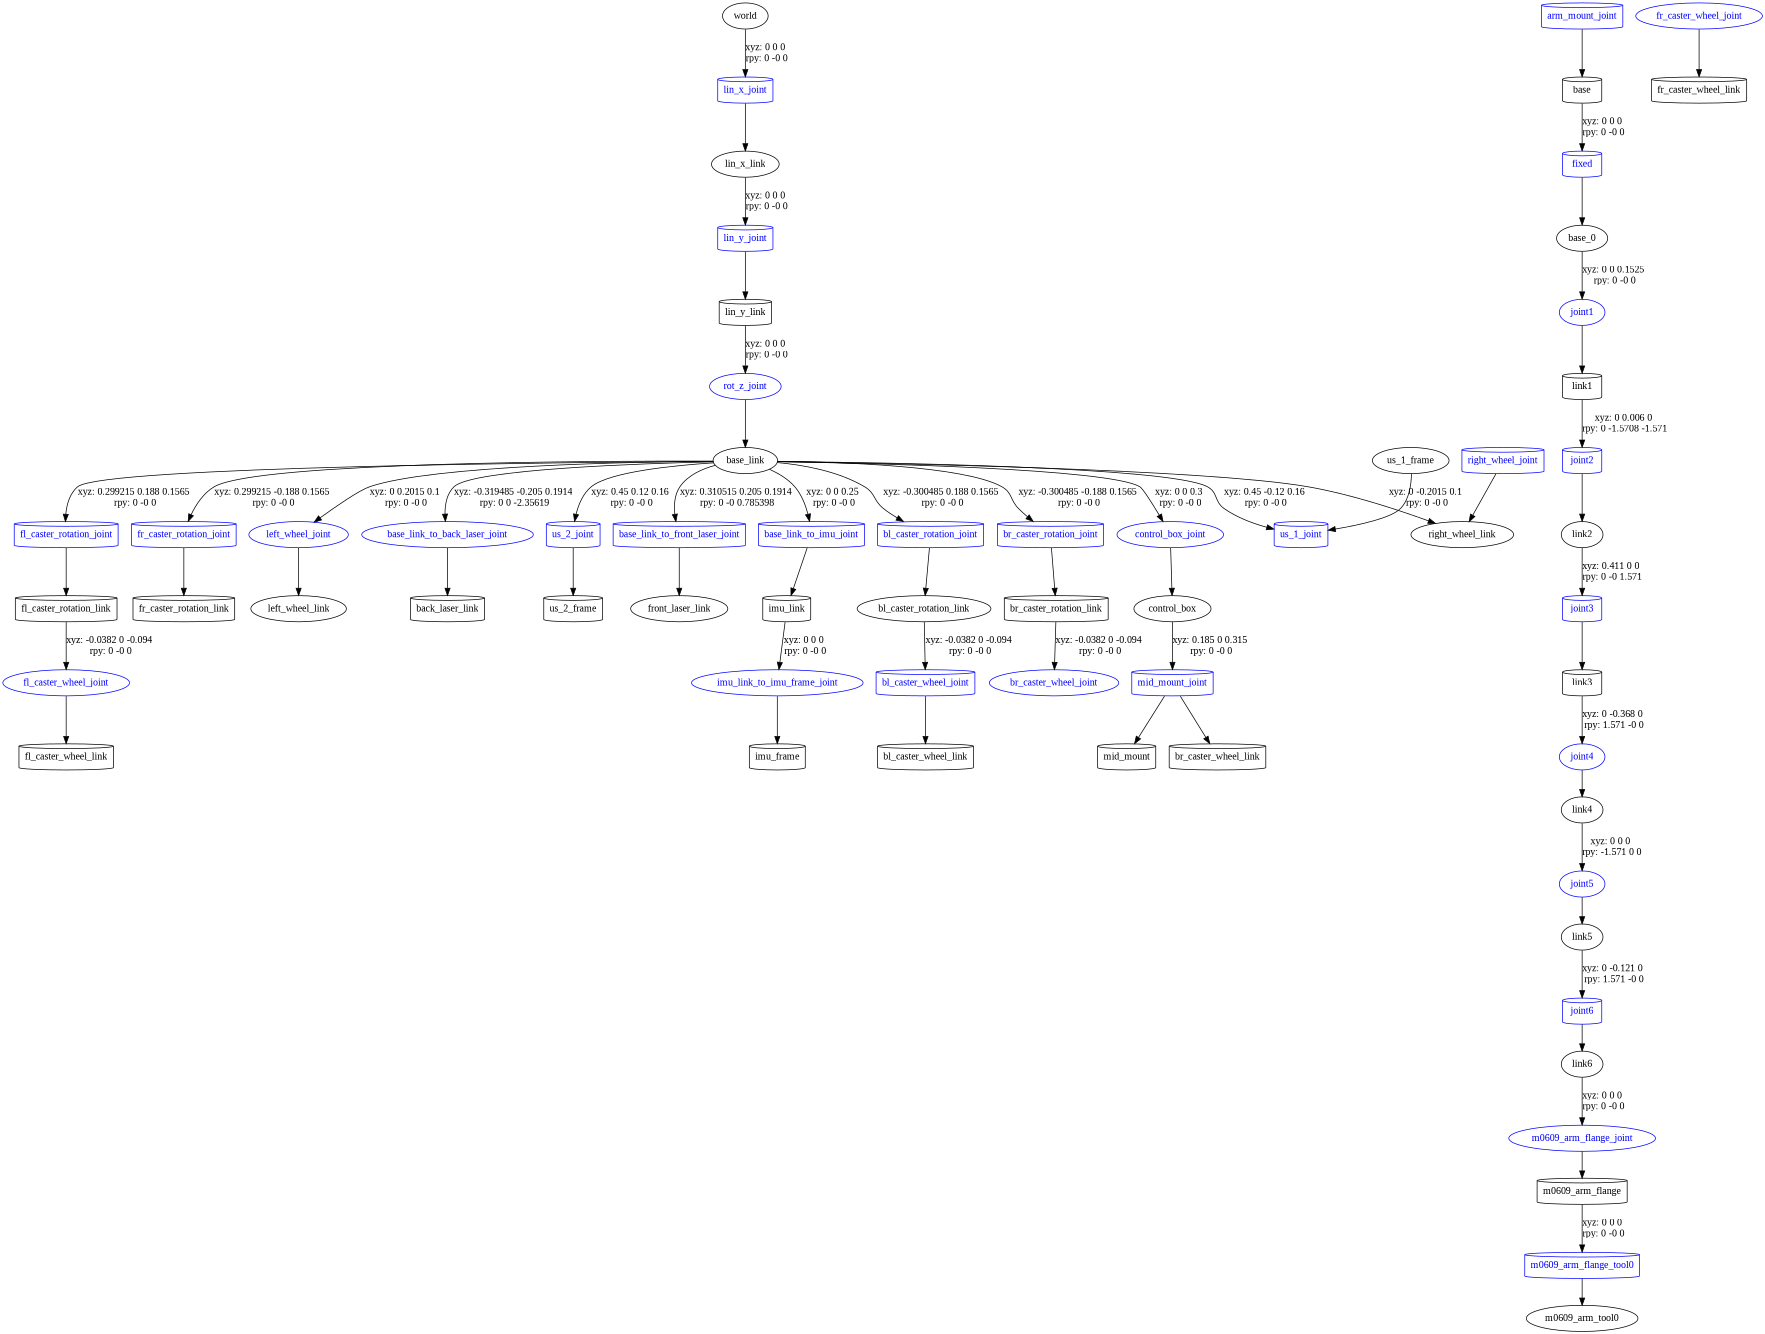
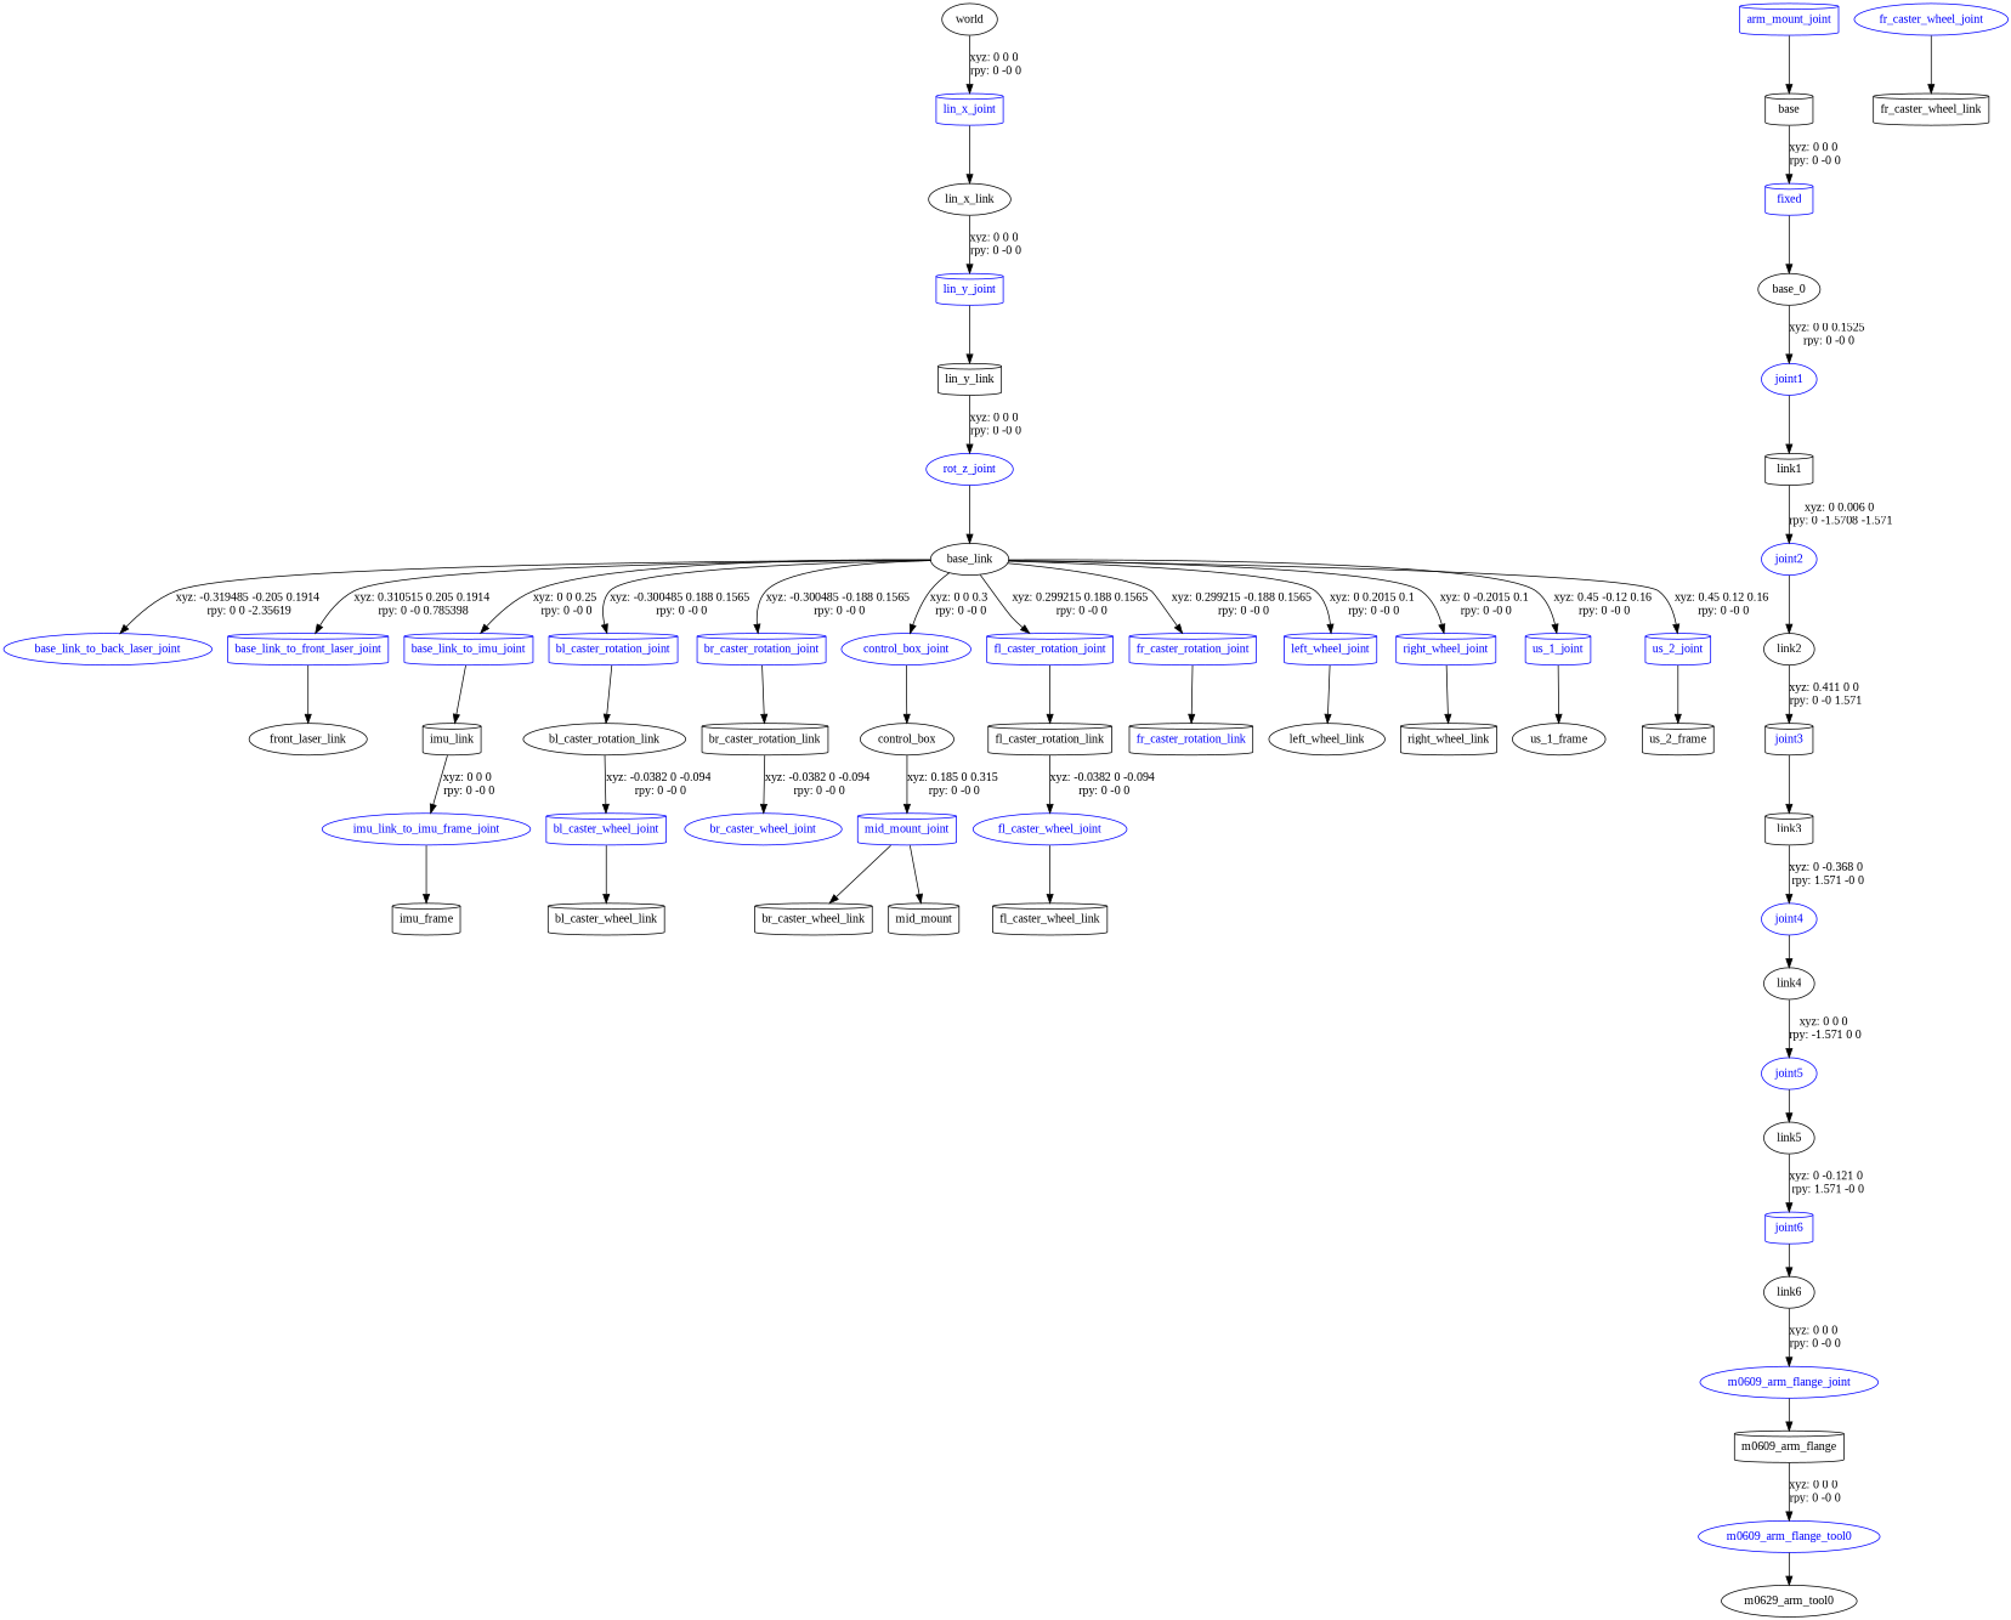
  digraph {
    fontname="Liberation Serif"
    node [fontname="Liberation Serif" shape=cylinder]
    edge [fontname="Liberation Serif"]
    n1 [label=world shape=ellipse]
    lin_x_joint [color=blue fontcolor=blue]
    n3 [label=lin_x_link shape=ellipse]
    lin_y_joint [color=blue fontcolor=blue]
    n5 [label=lin_y_link]
    rot_z_joint [color=blue fontcolor=blue shape=ellipse]
    n7 [label=base_link shape=ellipse]
    base_link_to_back_laser_joint [color=blue fontcolor=blue shape=ellipse]
    base_link_to_front_laser_joint [color=blue fontcolor=blue]
    base_link_to_imu_joint [color=blue fontcolor=blue]
    bl_caster_rotation_joint [color=blue fontcolor=blue]
    br_caster_rotation_joint [color=blue fontcolor=blue]
    control_box_joint [color=blue fontcolor=blue shape=ellipse]
    fl_caster_rotation_joint [color=blue fontcolor=blue]
    fr_caster_rotation_joint [color=blue fontcolor=blue]
-   left_wheel_joint [color=blue fontcolor=blue shape=ellipse]
+   left_wheel_joint [color=blue fontcolor=blue]
    right_wheel_joint [color=blue fontcolor=blue]
    us_1_joint [color=blue fontcolor=blue]
    us_2_joint [color=blue fontcolor=blue]
-   n20 [label=back_laser_link]
    n21 [label=front_laser_link shape=ellipse]
    n22 [label=imu_link]
    n23 [label=bl_caster_rotation_link shape=ellipse]
    n24 [label=br_caster_rotation_link]
    n25 [label=control_box shape=ellipse]
    n26 [label=fl_caster_rotation_link]
-   n27 [label=fr_caster_rotation_link]
+   n27 [label=fr_caster_rotation_link fontcolor=blue]
    n28 [label=left_wheel_link shape=ellipse]
-   n29 [label=right_wheel_link shape=ellipse]
+   n29 [label=right_wheel_link]
    n30 [label=us_1_frame shape=ellipse]
    n31 [label=us_2_frame]
    imu_link_to_imu_frame_joint [color=blue fontcolor=blue shape=ellipse]
    n33 [label=imu_frame]
    bl_caster_wheel_joint [color=blue fontcolor=blue]
    n35 [label=bl_caster_wheel_link]
    br_caster_wheel_joint [color=blue fontcolor=blue shape=ellipse]
    n37 [label=br_caster_wheel_link]
    mid_mount_joint [color=blue fontcolor=blue]
    n39 [label=mid_mount]
    arm_mount_joint [color=blue fontcolor=blue]
    n41 [label=base]
    fixed [color=blue fontcolor=blue]
    n43 [label=base_0 shape=ellipse]
    joint1 [color=blue fontcolor=blue shape=ellipse]
    n45 [label=link1]
-   joint2 [color=blue fontcolor=blue]
+   joint2 [color=blue fontcolor=blue shape=ellipse]
    n47 [label=link2 shape=ellipse]
-   joint3 [color=blue fontcolor=blue]
+   joint3 [color=black fontcolor=blue]
    n49 [label=link3]
    joint4 [color=blue fontcolor=blue shape=ellipse]
    n51 [label=link4 shape=ellipse]
    joint5 [color=blue fontcolor=blue shape=ellipse]
    n53 [label=link5 shape=ellipse]
    joint6 [color=blue fontcolor=blue]
    n55 [label=link6 shape=ellipse]
    m0609_arm_flange_joint [color=blue fontcolor=blue shape=ellipse]
    n57 [label=m0609_arm_flange]
-   m0609_arm_flange_tool0 [color=blue fontcolor=blue]
-   n59 [label=m0609_arm_tool0 shape=ellipse]
+   m0609_arm_flange_tool0 [color=blue fontcolor=blue shape=ellipse]
+   n59 [label=m0629_arm_tool0 shape=ellipse]
    fl_caster_wheel_joint [color=blue fontcolor=blue shape=ellipse]
    n61 [label=fl_caster_wheel_link]
    fr_caster_wheel_joint [color=blue fontcolor=blue shape=ellipse]
    n63 [label=fr_caster_wheel_link]
    n1 -> lin_x_joint [label="xyz: 0 0 0 \nrpy: 0 -0 0"]
    lin_x_joint -> n3
    n3 -> lin_y_joint [label="xyz: 0 0 0 \nrpy: 0 -0 0"]
    lin_y_joint -> n5
    n5 -> rot_z_joint [label="xyz: 0 0 0 \nrpy: 0 -0 0"]
    rot_z_joint -> n7
    n7 -> base_link_to_back_laser_joint [label="xyz: -0.319485 -0.205 0.1914 \nrpy: 0 0 -2.35619"]
    n7 -> base_link_to_front_laser_joint [label="xyz: 0.310515 0.205 0.1914 \nrpy: 0 -0 0.785398"]
    n7 -> base_link_to_imu_joint [label="xyz: 0 0 0.25 \nrpy: 0 -0 0"]
    n7 -> bl_caster_rotation_joint [label="xyz: -0.300485 0.188 0.1565 \nrpy: 0 -0 0"]
    n7 -> br_caster_rotation_joint [label="xyz: -0.300485 -0.188 0.1565 \nrpy: 0 -0 0"]
    n7 -> control_box_joint [label="xyz: 0 0 0.3 \nrpy: 0 -0 0"]
    n7 -> fl_caster_rotation_joint [label="xyz: 0.299215 0.188 0.1565 \nrpy: 0 -0 0"]
    n7 -> fr_caster_rotation_joint [label="xyz: 0.299215 -0.188 0.1565 \nrpy: 0 -0 0"]
    n7 -> left_wheel_joint [label="xyz: 0 0.2015 0.1 \nrpy: 0 -0 0"]
-   n7 -> n29 [label="xyz: 0 -0.2015 0.1 \nrpy: 0 -0 0"]
+   n7 -> right_wheel_joint [label="xyz: 0 -0.2015 0.1 \nrpy: 0 -0 0"]
    n7 -> us_1_joint [label="xyz: 0.45 -0.12 0.16 \nrpy: 0 -0 0"]
    n7 -> us_2_joint [label="xyz: 0.45 0.12 0.16 \nrpy: 0 -0 0"]
-   base_link_to_back_laser_joint -> n20
    base_link_to_front_laser_joint -> n21
    base_link_to_imu_joint -> n22
    bl_caster_rotation_joint -> n23
    br_caster_rotation_joint -> n24
    control_box_joint -> n25
    fl_caster_rotation_joint -> n26
    fr_caster_rotation_joint -> n27
    left_wheel_joint -> n28
    right_wheel_joint -> n29
-   n30 -> us_1_joint
+   us_1_joint -> n30
    us_2_joint -> n31
    n22 -> imu_link_to_imu_frame_joint [label="xyz: 0 0 0 \nrpy: 0 -0 0"]
    n23 -> bl_caster_wheel_joint [label="xyz: -0.0382 0 -0.094 \nrpy: 0 -0 0"]
    n24 -> br_caster_wheel_joint [label="xyz: -0.0382 0 -0.094 \nrpy: 0 -0 0"]
    n25 -> mid_mount_joint [label="xyz: 0.185 0 0.315 \nrpy: 0 -0 0"]
    n26 -> fl_caster_wheel_joint [label="xyz: -0.0382 0 -0.094 \nrpy: 0 -0 0"]
    imu_link_to_imu_frame_joint -> n33
    bl_caster_wheel_joint -> n35
    mid_mount_joint -> n37
    mid_mount_joint -> n39
    arm_mount_joint -> n41
    n41 -> fixed [label="xyz: 0 0 0 \nrpy: 0 -0 0"]
    fixed -> n43
    n43 -> joint1 [label="xyz: 0 0 0.1525 \nrpy: 0 -0 0"]
    joint1 -> n45
    n45 -> joint2 [label="xyz: 0 0.006 0 \nrpy: 0 -1.5708 -1.571"]
    joint2 -> n47
    n47 -> joint3 [label="xyz: 0.411 0 0 \nrpy: 0 -0 1.571"]
    joint3 -> n49
    n49 -> joint4 [label="xyz: 0 -0.368 0 \nrpy: 1.571 -0 0"]
    joint4 -> n51
    n51 -> joint5 [label="xyz: 0 0 0 \nrpy: -1.571 0 0"]
    joint5 -> n53
    n53 -> joint6 [label="xyz: 0 -0.121 0 \nrpy: 1.571 -0 0"]
    joint6 -> n55
    n55 -> m0609_arm_flange_joint [label="xyz: 0 0 0 \nrpy: 0 -0 0"]
    m0609_arm_flange_joint -> n57
    n57 -> m0609_arm_flange_tool0 [label="xyz: 0 0 0 \nrpy: 0 -0 0"]
    m0609_arm_flange_tool0 -> n59
    fl_caster_wheel_joint -> n61
    fr_caster_wheel_joint -> n63
  }
